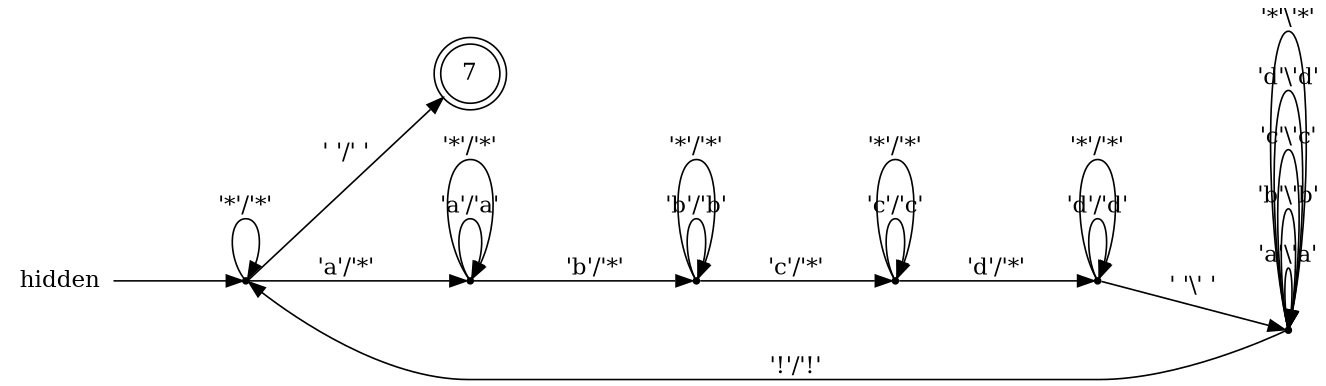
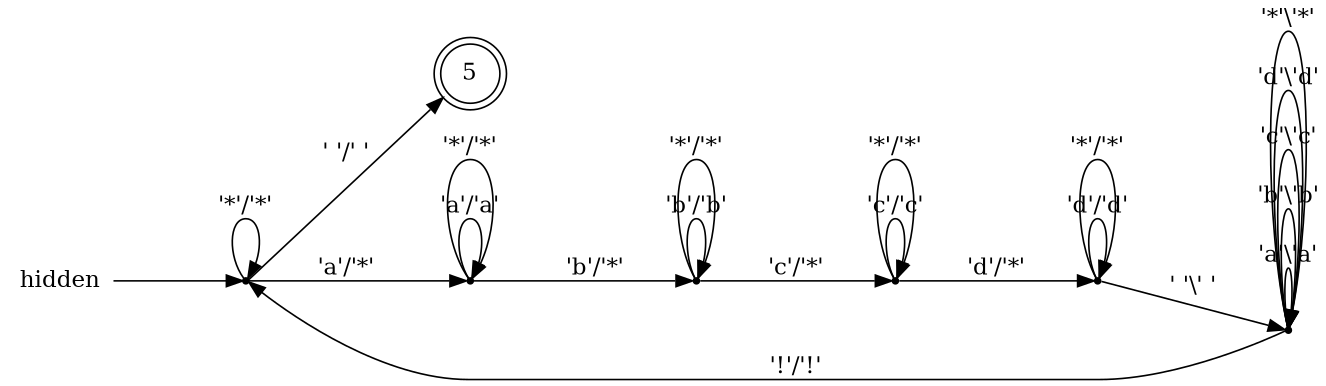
  digraph {
    nodesep=.5
    rankdir=LR
    ranksep=1
    node [shape=point]
    hidden [shape=plaintext]
    1
-   7 [shape=doublecircle]
+   7 [shape=doublecircle label=5]
    2
    3
    4
    5
    6
    hidden -> 1
    1 -> 1 [label="'*'/'*'"]
    1 -> 7 [label="' '/' '"]
    1 -> 2 [label="'a'/'*'"]
    2 -> 2 [label="'a'/'a'"]
    2 -> 2 [label="'*'/'*'"]
    2 -> 3 [label="'b'/'*'"]
    3 -> 3 [label="'b'/'b'"]
    3 -> 3 [label="'*'/'*'"]
    3 -> 4 [label="'c'/'*'"]
    4 -> 4 [label="'c'/'c'"]
    4 -> 4 [label="'*'/'*'"]
    4 -> 5 [label="'d'/'*'"]
    5 -> 5 [label="'d'/'d'"]
    5 -> 5 [label="'*'/'*'"]
    5 -> 6 [label="' '\\' '"]
    6 -> 1 [label="'!'/'!'"]
    6 -> 6 [label="'a'\\'a'"]
    6 -> 6 [label="'b'\\'b'"]
    6 -> 6 [label="'c'\\'c'"]
    6 -> 6 [label="'d'\\'d'"]
    6 -> 6 [label="'*'\\'*'"]
  }
